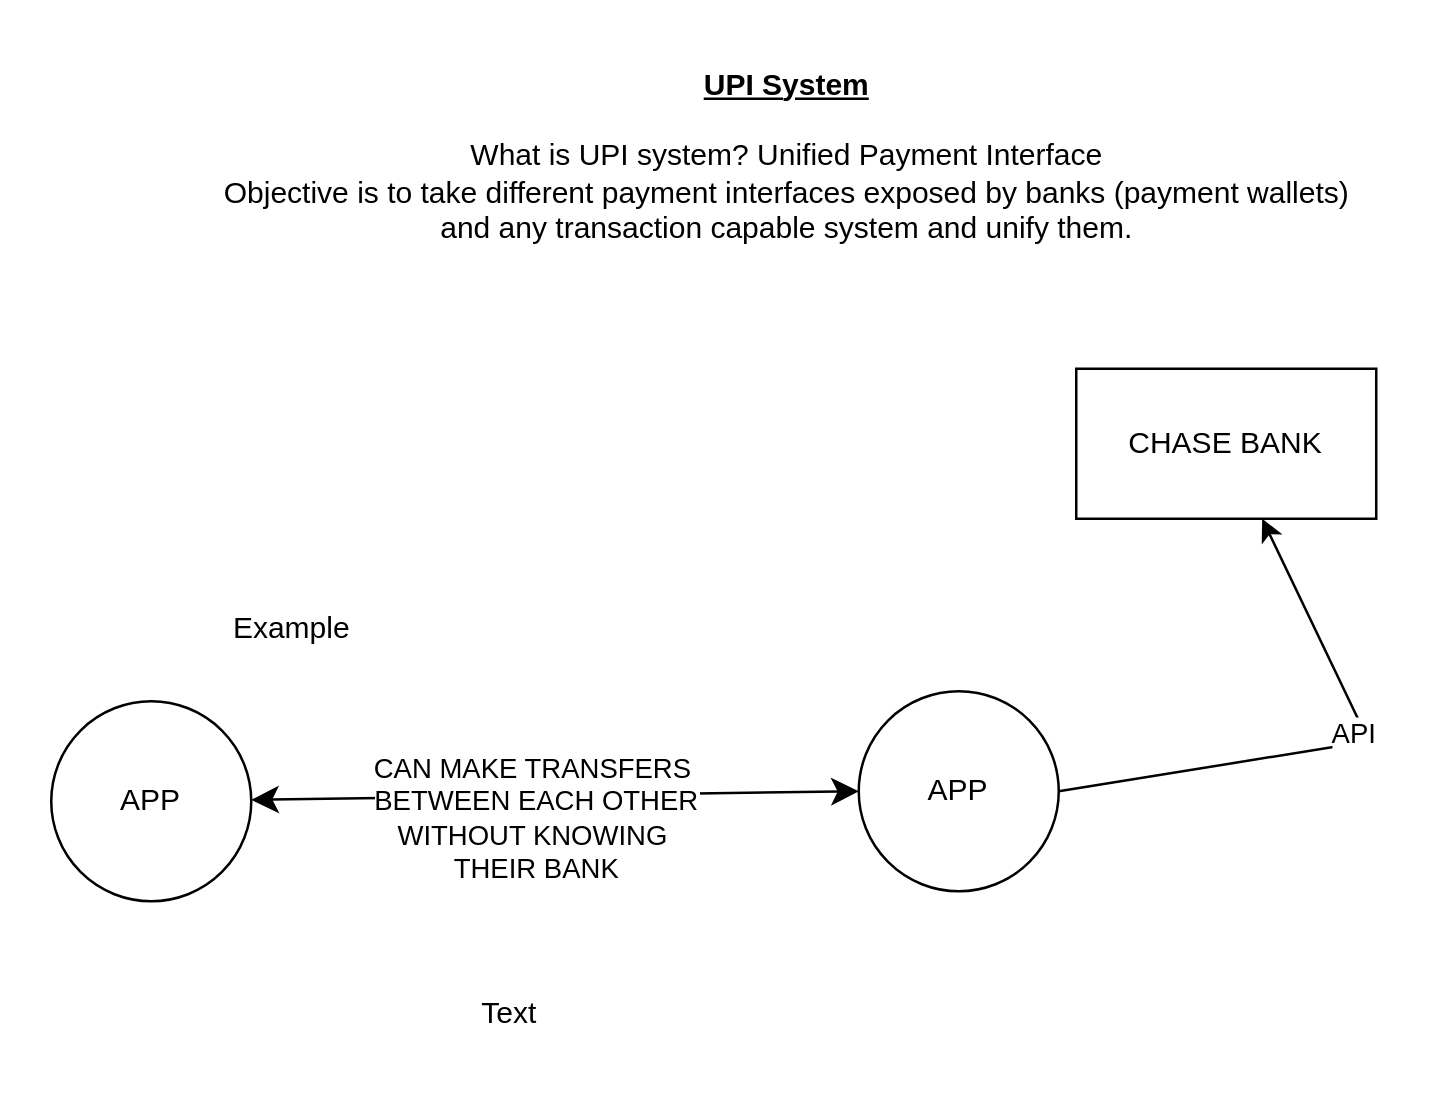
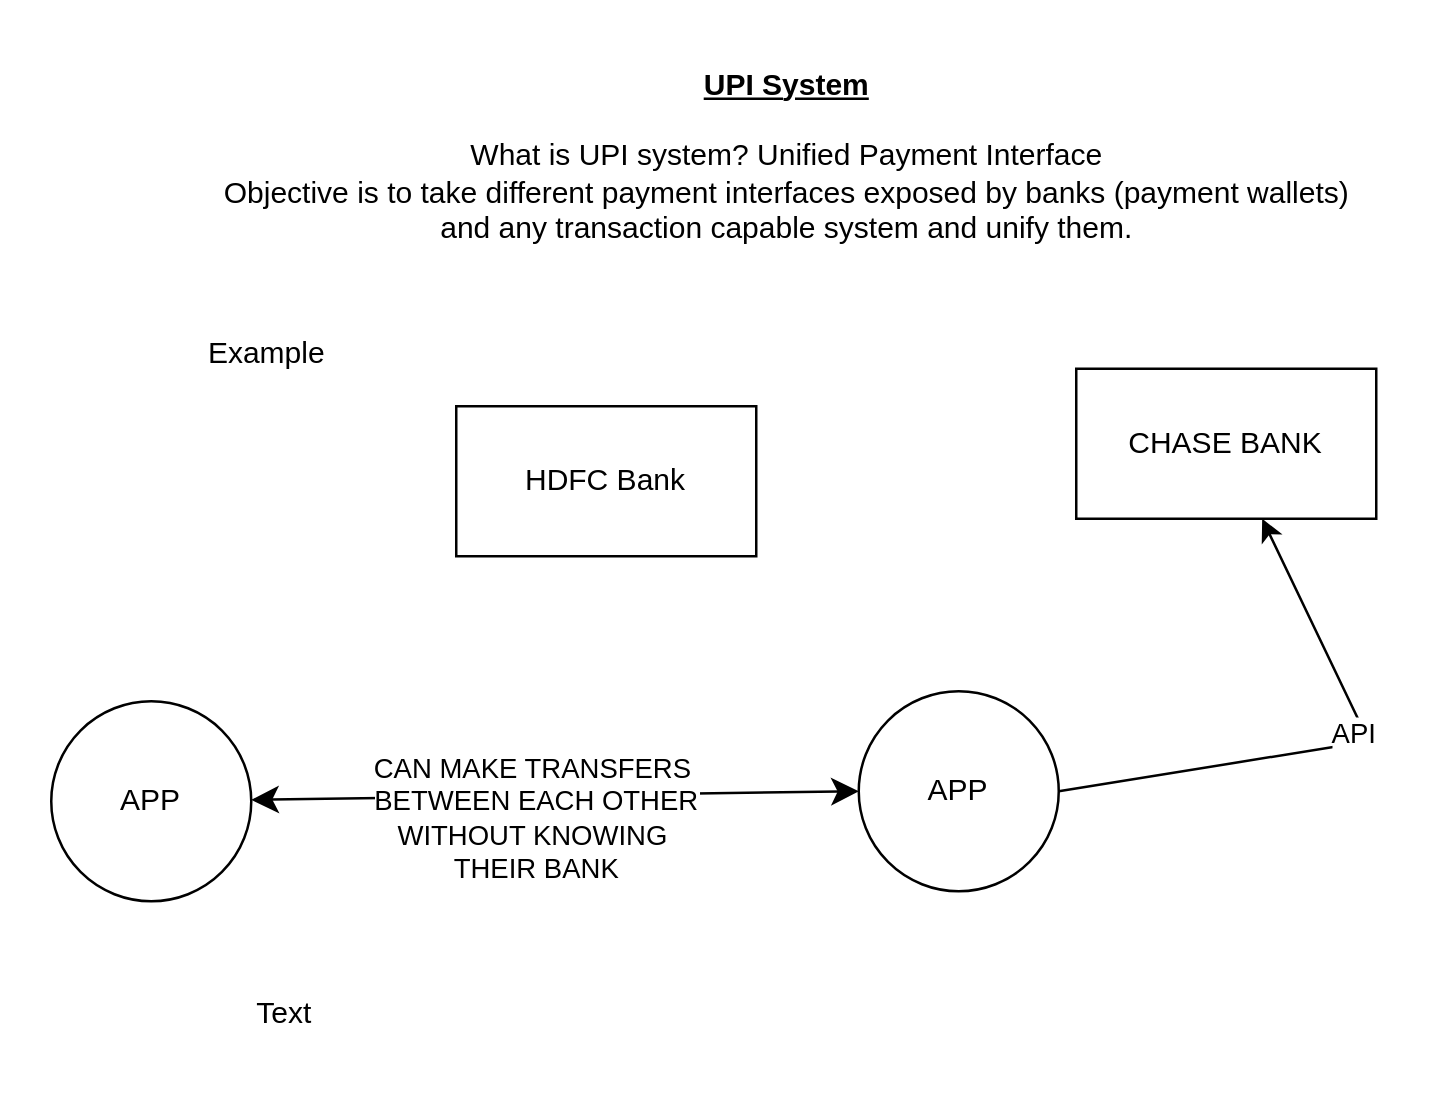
  <mxCell id="0" />
  <mxCell id="1" parent="0" />
  <mxCell id="2" value="&lt;b&gt;&lt;u&gt;UPI System&lt;/u&gt;&lt;/b&gt;&lt;div&gt;&lt;br&gt;&lt;/div&gt;&lt;div&gt;What is UPI system? Unified Payment Interface&lt;/div&gt;&lt;div&gt;Objective is to take different payment interfaces exposed by banks (payment wallets)&lt;/div&gt;&lt;div&gt;and any transaction capable system and unify them.&lt;/div&gt;" style="text;html=1;align=center;verticalAlign=middle;resizable=0;points=[];autosize=1;strokeColor=none;fillColor=none;" vertex="1" parent="1"><mxGeometry width="468" height="84" as="geometry" x="80" y="20" /></mxCell>
- <mxCell id="3" value="Example" style="text;html=1;align=center;verticalAlign=middle;resizable=0;points=[];autosize=1;strokeColor=none;fillColor=none;" vertex="1" parent="1"><mxGeometry x="83" y="238" width="65" height="26" as="geometry" /></mxCell>
+ <mxCell id="3" value="Example" style="text;html=1;align=center;verticalAlign=middle;resizable=0;points=[];autosize=1;strokeColor=none;fillColor=none;" vertex="1" parent="1"><mxGeometry x="73" y="128" width="65" height="26" as="geometry" /></mxCell>
+ <mxCell id="4" value="HDFC Bank" style="whiteSpace=wrap;html=1;" vertex="1" parent="1"><mxGeometry x="182" y="162" width="120" height="60" as="geometry" /></mxCell>
  <mxCell id="5" value="CHASE BANK" style="whiteSpace=wrap;html=1;" vertex="1" parent="1"><mxGeometry x="430" y="147" width="120" height="60" as="geometry" /></mxCell>
  <mxCell id="6" value="APP" style="ellipse;whiteSpace=wrap;html=1;" vertex="1" parent="1"><mxGeometry x="343" y="276" width="80" height="80" as="geometry" /></mxCell>
  <mxCell id="7" value="" style="edgeStyle=none;orthogonalLoop=1;jettySize=auto;html=1;rounded=0;exitX=1;exitY=0.5;exitDx=0;exitDy=0;" edge="1" parent="1" source="6" target="5"><mxGeometry width="100" relative="1" as="geometry"><mxPoint x="439" y="317" as="sourcePoint" /><mxPoint x="539" y="317" as="targetPoint" /><Array as="points"><mxPoint x="547" y="296" /></Array></mxGeometry></mxCell>
  <mxCell id="8" value="API" style="edgeLabel;html=1;align=center;verticalAlign=middle;resizable=0;points=[];" vertex="1" connectable="0" parent="7"><mxGeometry x="0.066" y="4" relative="1" as="geometry"><mxPoint as="offset" /></mxGeometry></mxCell>
  <mxCell id="9" value="APP" style="ellipse;whiteSpace=wrap;html=1;" vertex="1" parent="1"><mxGeometry x="20" y="280" width="80" height="80" as="geometry" /></mxCell>
  <mxCell id="10" value="" style="edgeStyle=none;orthogonalLoop=1;jettySize=auto;html=1;endArrow=classic;startArrow=classic;endSize=8;startSize=8;rounded=0;entryX=0;entryY=0.5;entryDx=0;entryDy=0;" edge="1" parent="1" source="9" target="6"><mxGeometry width="100" relative="1" as="geometry"><mxPoint x="155" y="414" as="sourcePoint" /><mxPoint x="255" y="414" as="targetPoint" /><Array as="points" /></mxGeometry></mxCell>
  <mxCell id="11" value="CAN MAKE TRANSFERS&amp;nbsp;&lt;div&gt;BETWEEN EACH OTHER&lt;div&gt;WITHOUT KNOWING&amp;nbsp;&lt;/div&gt;&lt;div&gt;THEIR BANK&lt;/div&gt;&lt;/div&gt;" style="edgeLabel;html=1;align=center;verticalAlign=middle;resizable=0;points=[];" vertex="1" connectable="0" parent="10"><mxGeometry x="-0.558" y="-3" relative="1" as="geometry"><mxPoint x="59" y="5" as="offset" /></mxGeometry></mxCell>
- <mxCell id="12" value="Text" style="text;html=1;align=center;verticalAlign=middle;resizable=0;points=[];autosize=1;strokeColor=none;fillColor=none;" vertex="1" parent="1"><mxGeometry x="183" y="392" width="40" height="26" as="geometry" /></mxCell>
+ <mxCell id="12" value="Text" style="text;html=1;align=center;verticalAlign=middle;resizable=0;points=[];autosize=1;strokeColor=none;fillColor=none;" vertex="1" parent="1"><mxGeometry x="93" y="392" width="40" height="26" as="geometry" /></mxCell>
